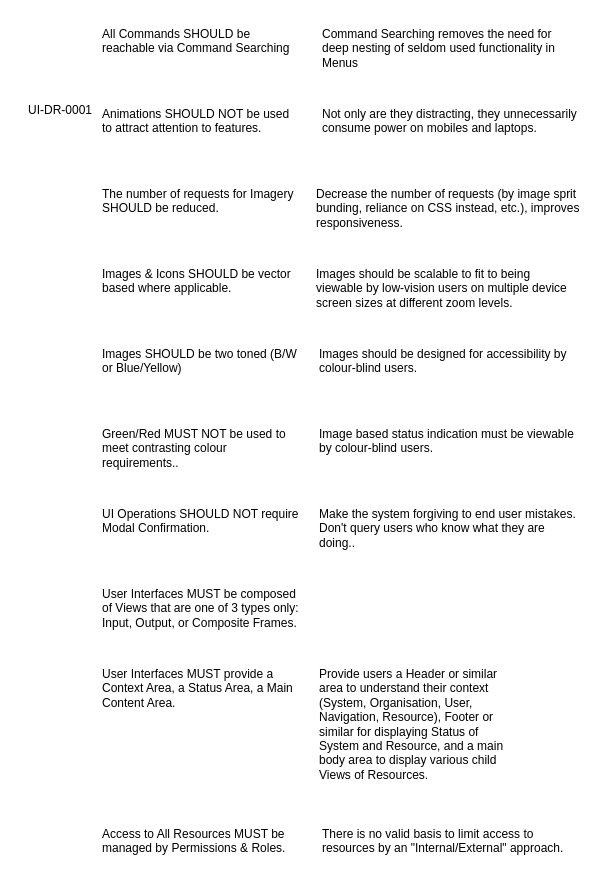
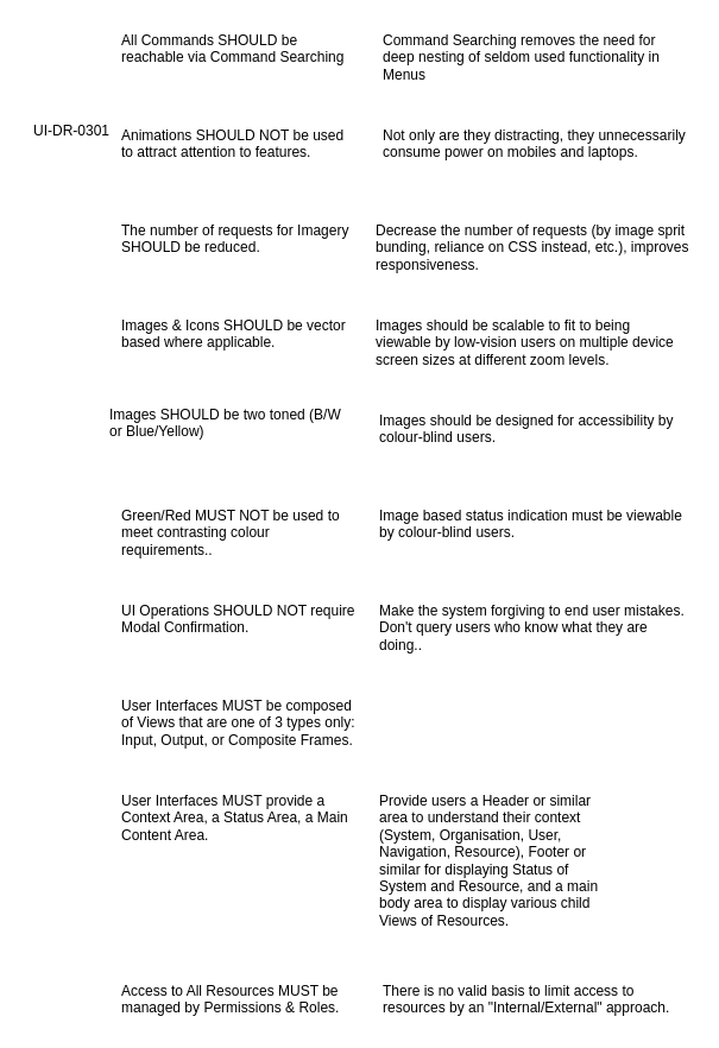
  <mxCell id="0" />
  <mxCell id="1" parent="0" />
- <mxCell id="2" value="UI-DR-0001" style="text;html=1;strokeColor=none;fillColor=none;align=center;verticalAlign=middle;whiteSpace=wrap;rounded=0;" vertex="1" parent="1"><mxGeometry x="20" y="100" width="80" height="20" as="geometry" /></mxCell>
+ <mxCell id="2" value="UI-DR-0301" style="text;html=1;strokeColor=none;fillColor=none;align=center;verticalAlign=middle;whiteSpace=wrap;rounded=0;" vertex="1" parent="1"><mxGeometry x="20" y="100" width="80" height="20" as="geometry" /></mxCell>
  <mxCell id="3" value="Animations SHOULD NOT be used to attract attention to features.&amp;nbsp;" style="text;html=1;strokeColor=none;fillColor=none;align=left;verticalAlign=top;whiteSpace=wrap;rounded=0;" vertex="1" parent="1"><mxGeometry x="100" y="100" width="200" height="40" as="geometry" /></mxCell>
  <mxCell id="4" value="Not only are they distracting, they unnecessarily consume power on mobiles and laptops." style="text;html=1;strokeColor=none;fillColor=none;align=left;verticalAlign=top;whiteSpace=wrap;rounded=0;" vertex="1" parent="1"><mxGeometry x="320" y="100" width="260" height="40" as="geometry" /></mxCell>
  <mxCell id="5" value="The number of requests for Imagery SHOULD be reduced." style="text;html=1;strokeColor=none;fillColor=none;align=left;verticalAlign=top;whiteSpace=wrap;rounded=0;" vertex="1" parent="1"><mxGeometry x="100" y="180" width="200" height="40" as="geometry" /></mxCell>
  <mxCell id="6" value="Decrease the number of requests (by image sprit bunding, reliance on CSS instead, etc.), improves responsiveness.&amp;nbsp;&amp;nbsp;" style="text;html=1;strokeColor=none;fillColor=none;align=left;verticalAlign=top;whiteSpace=wrap;rounded=0;" vertex="1" parent="1"><mxGeometry x="314" y="180" width="266" height="40" as="geometry" /></mxCell>
  <mxCell id="7" value="Images &amp;amp; Icons SHOULD be vector based where applicable." style="text;html=1;strokeColor=none;fillColor=none;align=left;verticalAlign=top;whiteSpace=wrap;rounded=0;" vertex="1" parent="1"><mxGeometry x="100" y="260" width="200" height="40" as="geometry" /></mxCell>
  <mxCell id="8" value="Images should be scalable to fit to being viewable by low-vision users on multiple device screen sizes at different zoom levels." style="text;html=1;strokeColor=none;fillColor=none;align=left;verticalAlign=top;whiteSpace=wrap;rounded=0;" vertex="1" parent="1"><mxGeometry x="314" y="260" width="266" height="40" as="geometry" /></mxCell>
- <mxCell id="9" value="Images SHOULD be two toned (B/W or Blue/Yellow)&amp;nbsp;" style="text;html=1;strokeColor=none;fillColor=none;align=left;verticalAlign=top;whiteSpace=wrap;rounded=0;" vertex="1" parent="1"><mxGeometry x="100" y="340" width="200" height="40" as="geometry" /></mxCell>
+ <mxCell id="9" value="Images SHOULD be two toned (B/W or Blue/Yellow)&amp;nbsp;" style="text;html=1;strokeColor=none;fillColor=none;align=left;verticalAlign=top;whiteSpace=wrap;rounded=0;" vertex="1" parent="1"><mxGeometry x="90" y="335" width="200" height="40" as="geometry" /></mxCell>
  <mxCell id="10" value="Images should be designed for accessibility by colour-blind users." style="text;html=1;strokeColor=none;fillColor=none;align=left;verticalAlign=top;whiteSpace=wrap;rounded=0;" vertex="1" parent="1"><mxGeometry x="317" y="340" width="266" height="40" as="geometry" /></mxCell>
  <mxCell id="11" value="Green/Red MUST NOT be used to meet contrasting colour requirements.." style="text;html=1;strokeColor=none;fillColor=none;align=left;verticalAlign=top;whiteSpace=wrap;rounded=0;" vertex="1" parent="1"><mxGeometry x="100" y="420" width="200" height="40" as="geometry" /></mxCell>
  <mxCell id="12" value="Image based status indication must be viewable by colour-blind users.&amp;nbsp;" style="text;html=1;strokeColor=none;fillColor=none;align=left;verticalAlign=top;whiteSpace=wrap;rounded=0;" vertex="1" parent="1"><mxGeometry x="317" y="420" width="266" height="40" as="geometry" /></mxCell>
  <mxCell id="13" value="UI Operations SHOULD NOT require Modal Confirmation.&amp;nbsp;" style="text;html=1;strokeColor=none;fillColor=none;align=left;verticalAlign=top;whiteSpace=wrap;rounded=0;" vertex="1" parent="1"><mxGeometry x="100" y="500" width="200" height="40" as="geometry" /></mxCell>
  <mxCell id="14" value="Make the system forgiving to end user mistakes. Don't query users who know what they are doing.." style="text;html=1;strokeColor=none;fillColor=none;align=left;verticalAlign=top;whiteSpace=wrap;rounded=0;" vertex="1" parent="1"><mxGeometry x="317" y="500" width="266" height="40" as="geometry" /></mxCell>
  <mxCell id="15" value="User Interfaces MUST be composed of Views that are one of 3 types only: Input, Output, or Composite Frames." style="text;html=1;strokeColor=none;fillColor=none;align=left;verticalAlign=top;whiteSpace=wrap;rounded=0;" vertex="1" parent="1"><mxGeometry x="100" y="580" width="200" height="40" as="geometry" /></mxCell>
  <mxCell id="16" value="User Interfaces MUST provide a Context Area, a Status Area, a Main Content Area.&amp;nbsp;" style="text;html=1;strokeColor=none;fillColor=none;align=left;verticalAlign=top;whiteSpace=wrap;rounded=0;" vertex="1" parent="1"><mxGeometry x="100" y="660" width="200" height="40" as="geometry" /></mxCell>
  <mxCell id="17" value="Provide users a Header or similar area to understand their context (System, Organisation, User, Navigation, Resource), Footer or similar for displaying Status of System and Resource, and a main body area to display various child Views of Resources.&amp;nbsp;&amp;nbsp;" style="text;html=1;strokeColor=none;fillColor=none;align=left;verticalAlign=top;whiteSpace=wrap;rounded=0;" vertex="1" parent="1"><mxGeometry x="317" y="660" width="200" height="40" as="geometry" /></mxCell>
  <mxCell id="18" value="Access to All Resources MUST be managed by Permissions &amp;amp; Roles." style="text;html=1;strokeColor=none;fillColor=none;align=left;verticalAlign=top;whiteSpace=wrap;rounded=0;" vertex="1" parent="1"><mxGeometry x="100" y="820" width="200" height="40" as="geometry" /></mxCell>
  <mxCell id="19" value="There is no valid basis to limit access to resources by an &quot;Internal/External&quot; approach." style="text;html=1;strokeColor=none;fillColor=none;align=left;verticalAlign=top;whiteSpace=wrap;rounded=0;" vertex="1" parent="1"><mxGeometry x="320" y="820" width="260" height="40" as="geometry" /></mxCell>
  <mxCell id="20" value="All Commands SHOULD be reachable via Command Searching" style="text;html=1;strokeColor=none;fillColor=none;align=left;verticalAlign=top;whiteSpace=wrap;rounded=0;" vertex="1" parent="1"><mxGeometry x="100" y="20" width="200" height="40" as="geometry" /></mxCell>
  <mxCell id="21" value="Command Searching removes the need for deep nesting of seldom used functionality in Menus" style="text;html=1;strokeColor=none;fillColor=none;align=left;verticalAlign=top;whiteSpace=wrap;rounded=0;" vertex="1" parent="1"><mxGeometry x="320" y="20" width="260" height="40" as="geometry" /></mxCell>
